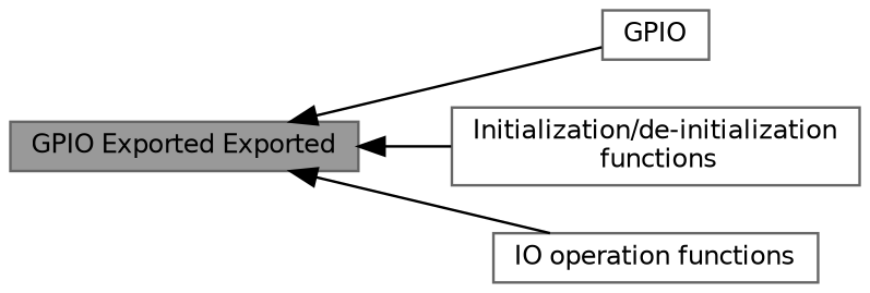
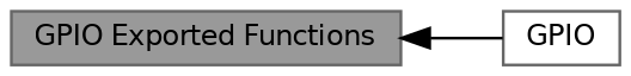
  digraph {
    rankdir=LR
    node [color=grey40 fillcolor=white fontname=Helvetica fontsize=10 shape=box style=filled]
    edge [dir=back fontname=Helvetica fontsize=10 labelfontname=Helvetica labelfontsize=10 shape=plaintext style=solid]
    n1 [height=0.2 label=GPIO width=0.4]
-   n2 [color=gray40 fillcolor=grey60 fontcolor=black height=0.2 label="GPIO Exported Exported" width=0.4]
-   n3 [height=0.2 label="Initialization/de-initialization\l functions" width=0.4]
-   n4 [height=0.2 label="IO operation functions" width=0.4]
+   n2 [color=gray40 fillcolor=grey60 fontcolor=black height=0.2 label="GPIO Exported Functions" width=0.4]
    n2 -> n1
-   n2 -> n3
-   n2 -> n4
  }
